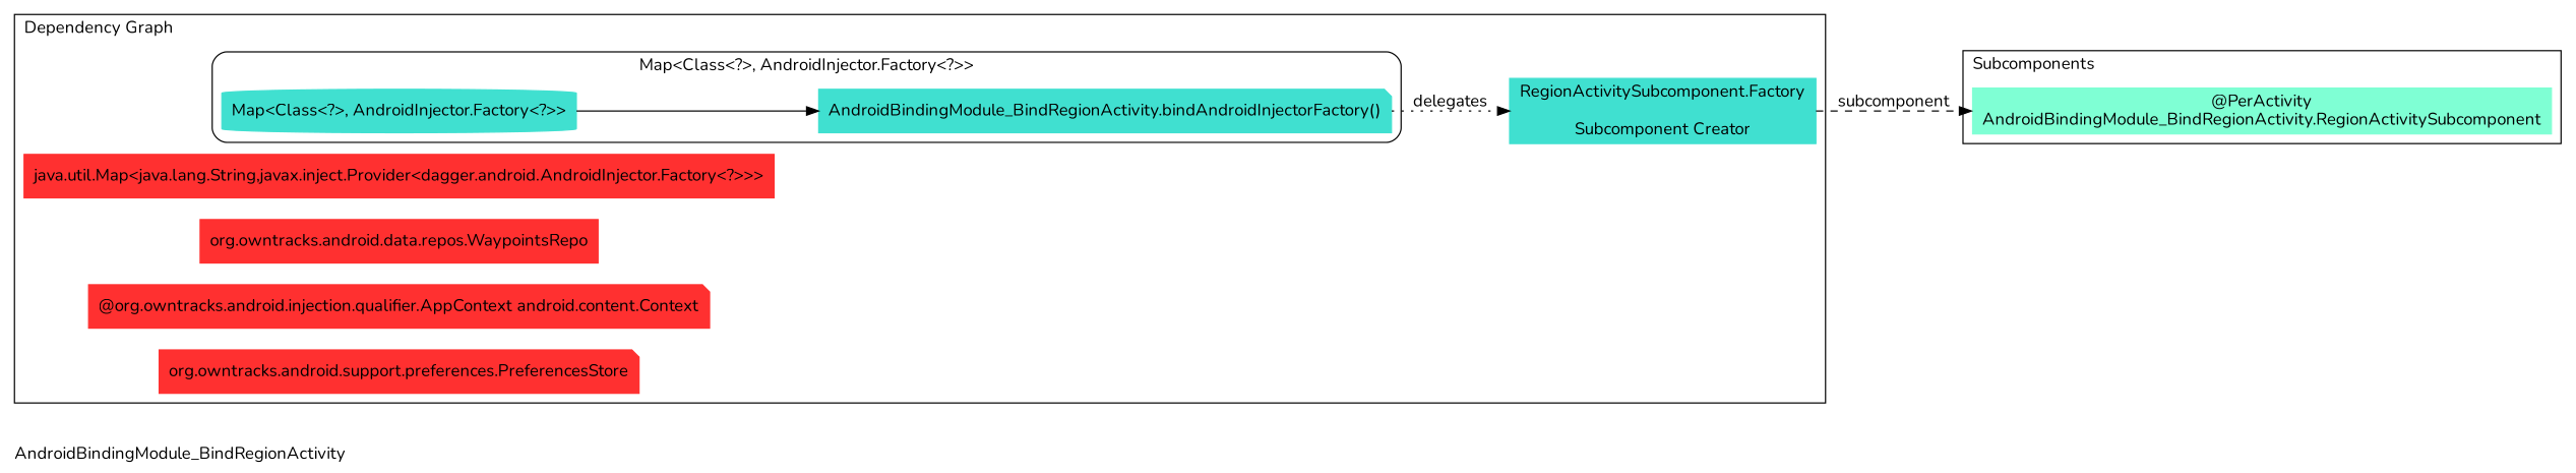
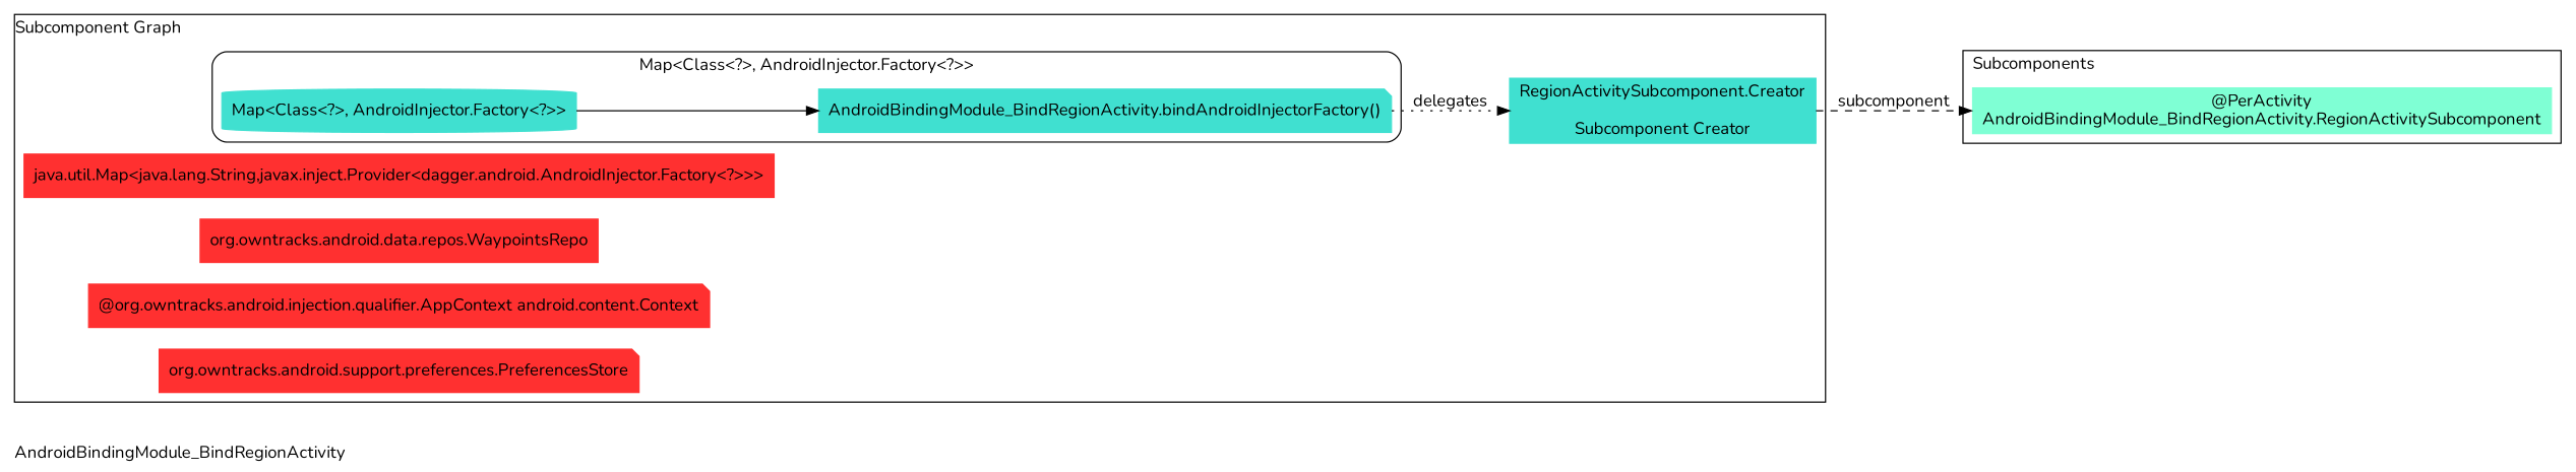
  digraph {
    compound=true
    fontname=Nunito
    label=AndroidBindingModule_BindRegionActivity
    labeljust=l
    rankdir=LR
    node [color=firebrick1 fontname=Nunito shape=box style=filled]
    edge [fontname=Nunito]
    n1 [color=turquoise label="AndroidBindingModule_BindRegionActivity.bindAndroidInjectorFactory()" shape=note]
    n2 [color=turquoise label="Map<Class<?>, AndroidInjector.Factory<?>>" shape=cylinder]
-   n3 [color=turquoise label="RegionActivitySubcomponent.Factory\n\nSubcomponent Creator"]
+   n3 [color=turquoise label="RegionActivitySubcomponent.Creator\n\nSubcomponent Creator"]
    n4 [label="java.util.Map<java.lang.String,javax.inject.Provider<dagger.android.AndroidInjector.Factory<?>>>"]
    n5 [label="org.owntracks.android.data.repos.WaypointsRepo"]
    n6 [label="@org.owntracks.android.injection.qualifier.AppContext android.content.Context" shape=note]
    n7 [label="org.owntracks.android.support.preferences.PreferencesStore" shape=note]
    n8 [color=aquamarine label="@PerActivity\nAndroidBindingModule_BindRegionActivity.RegionActivitySubcomponent"]
    subgraph cluster_1 {
      label="Entry Points"
    }
    subgraph cluster_2 {
-     label="Dependency Graph"
+     label="Subcomponent Graph"
      n3
      n4
      n5
      n6
      n7
      subgraph cluster_3 {
        color=black
        label=<Map<Class<?>, AndroidInjector.Factory<?>>>
        labeljust=c
        style=rounded
        n1
        n2
      }
    }
    subgraph cluster_4 {
      label=Subcomponents
      shape=folder
      n8
    }
    n1 -> n3 [label=delegates style=dotted]
    n2 -> n1
    n3 -> n8 [headport=w label=subcomponent style=dashed]
  }
